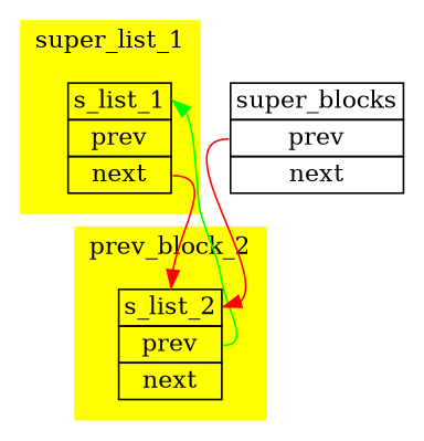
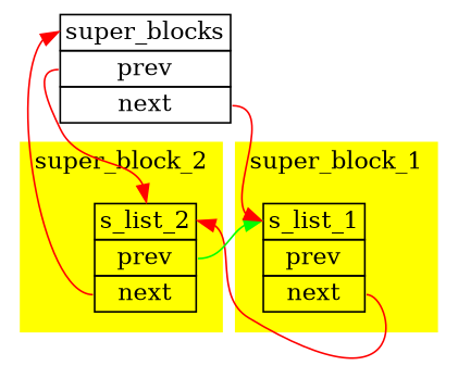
  digraph {
    rankdir=TB
    node [shape=plaintext]
    edge [color=red headport=name tailport=next]
    n1 [label=<              <TABLE BORDER="0" CELLBORDER="1" CELLSPACING="0">                 <TR>                     <TD PORT="name">s_list_1</TD>                 </TR>                 <TR>                     <TD PORT="prev">prev</TD>                 </TR>                 <TR>                     <TD PORT="next">next</TD>                 </TR>             </TABLE>>]
    n2 [label=<              <TABLE BORDER="0" CELLBORDER="1" CELLSPACING="0">                 <TR>                     <TD PORT="name">s_list_2</TD>                 </TR>                 <TR>                     <TD PORT="prev">prev</TD>                 </TR>                 <TR>                     <TD PORT="next">next</TD>                 </TR>             </TABLE>>]
    n3 [label=<          <TABLE BORDER="0" CELLBORDER="1" CELLSPACING="0">             <TR>                 <TD PORT="name">super_blocks</TD>             </TR>             <TR>                 <TD PORT="prev">prev</TD>             </TR>             <TR>                 <TD PORT="next">next</TD>             </TR>         </TABLE>>]
    subgraph cluster_1 {
      color=yellow
-     label=super_list_1
+     label=super_block_1
      style=filled
      n1
    }
    subgraph cluster_2 {
      color=yellow
-     label=prev_block_2
+     label=super_block_2
      style=filled
      n2
    }
    n1 -> n2 [tailport="next:e"]
    n2 -> n1 [color=green tailport="prev:e"]
+   n2 -> n3
+   n3 -> n1
    n3 -> n2 [tailport=prev]
  }
